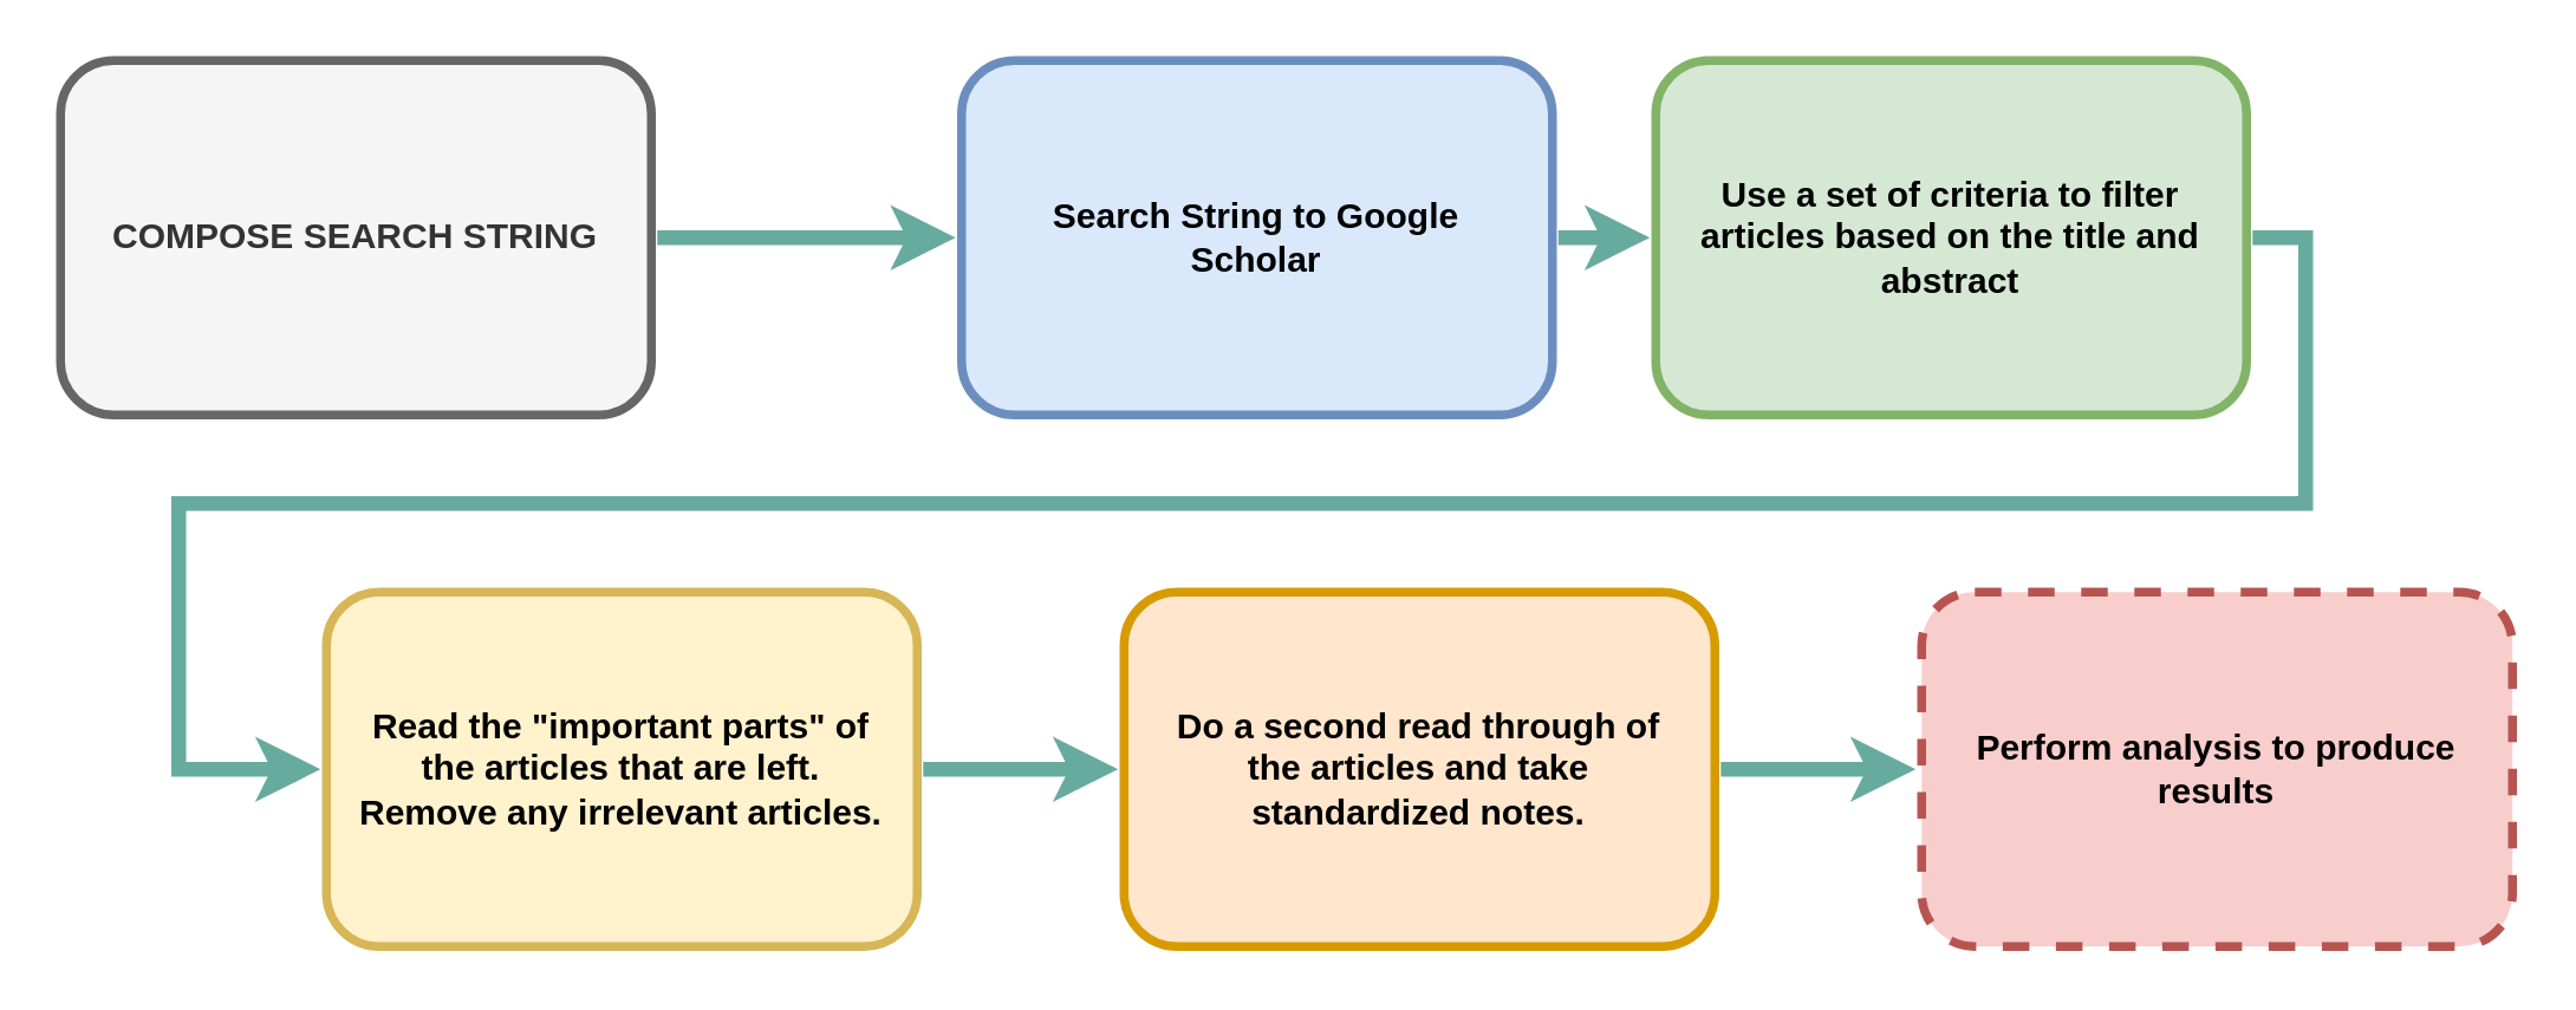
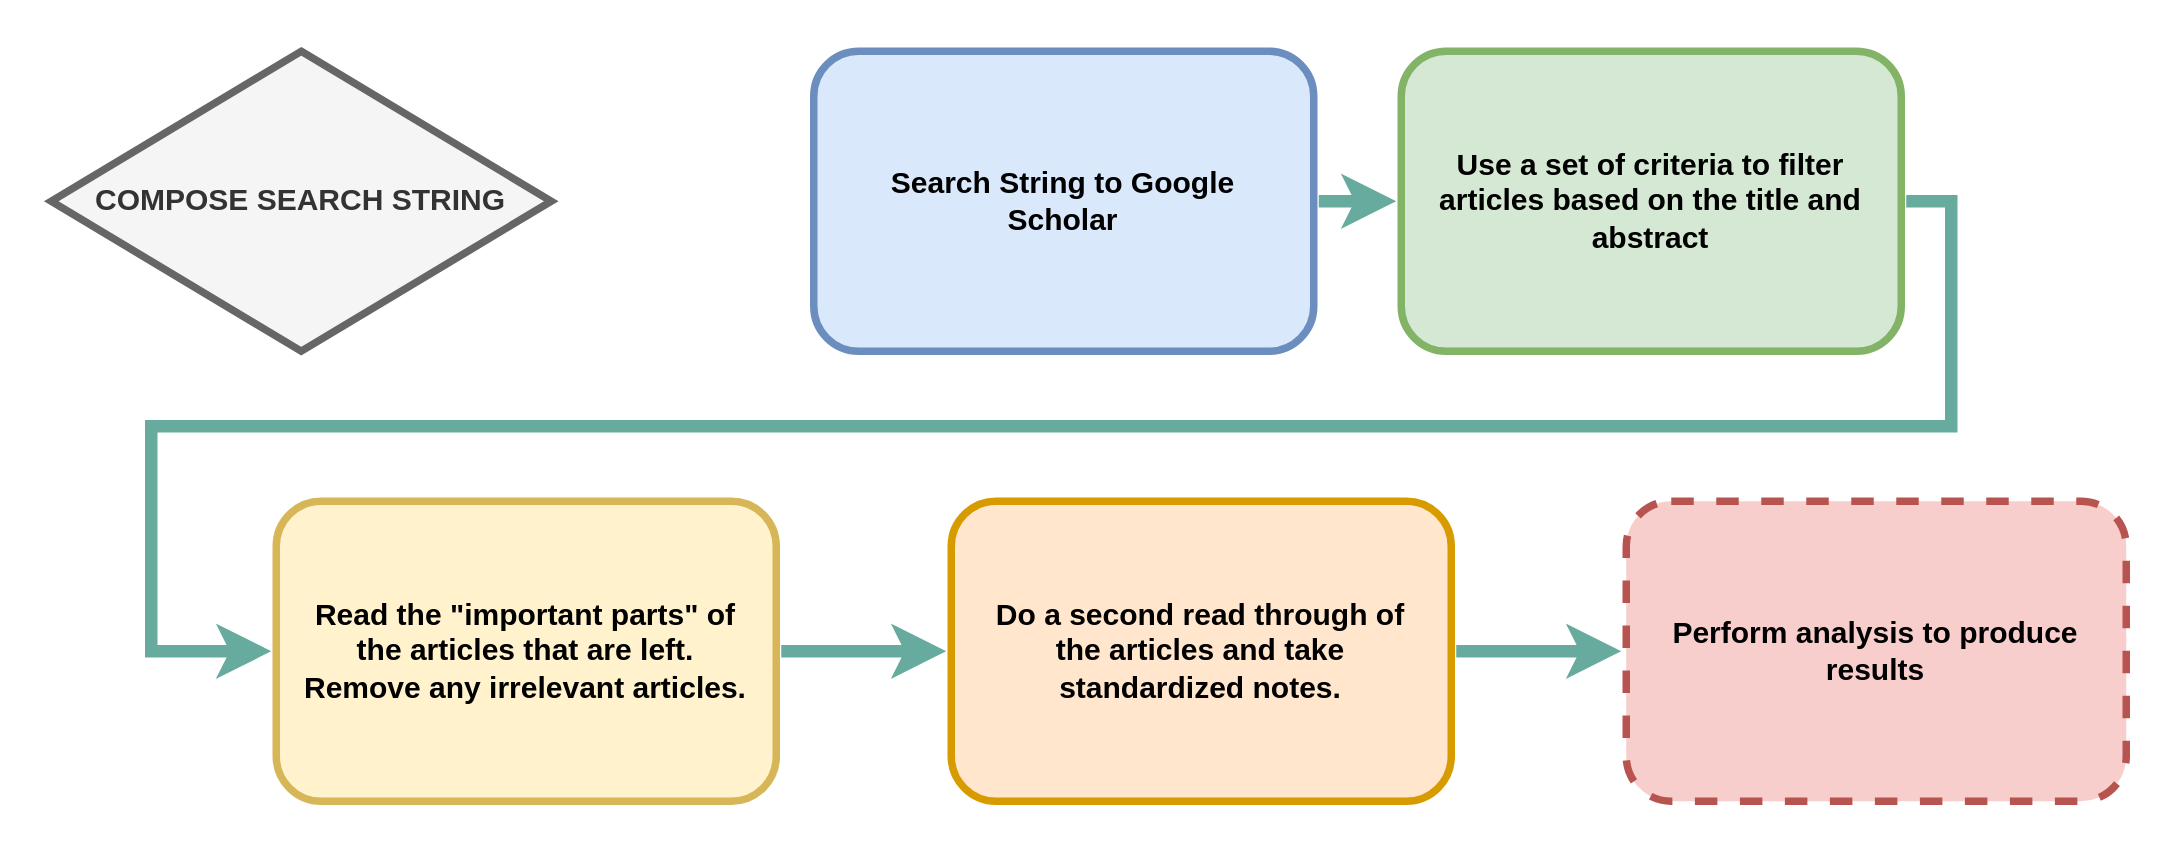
  <mxCell id="0" />
  <mxCell id="1" parent="0" />
- <mxCell id="2" style="edgeStyle=orthogonalEdgeStyle;rounded=0;orthogonalLoop=1;jettySize=auto;html=1;exitX=1;exitY=0.5;exitDx=0;exitDy=0;entryX=0;entryY=0.5;entryDx=0;entryDy=0;strokeWidth=5;strokeColor=#67AB9F;" parent="1" source="3" target="5" edge="1"><mxGeometry relative="1" as="geometry" /></mxCell>
- <mxCell id="3" value="COMPOSE SEARCH STRING" style="rounded=1;whiteSpace=wrap;html=1;fillColor=#f5f5f5;strokeColor=#666666;fontColor=#333333;fontStyle=1;strokeWidth=3;perimeterSpacing=2;glass=0;shadow=0;labelBackgroundColor=none;labelBorderColor=none;textShadow=0;spacingTop=0;spacing=9;" parent="1" vertex="1"><mxGeometry x="20" y="20" width="200" height="120" as="geometry" /></mxCell>
+ <mxCell id="3" value="COMPOSE SEARCH STRING" style="rhombus;whiteSpace=wrap;html=1;fillColor=#f5f5f5;strokeColor=#666666;fontColor=#333333;fontStyle=1;strokeWidth=3;perimeterSpacing=2;glass=0;shadow=0;labelBackgroundColor=none;labelBorderColor=none;textShadow=0;spacingTop=0;spacing=9;" parent="1" vertex="1"><mxGeometry x="20" y="20" width="200" height="120" as="geometry" /></mxCell>
  <mxCell id="4" style="edgeStyle=orthogonalEdgeStyle;rounded=0;orthogonalLoop=1;jettySize=auto;html=1;strokeWidth=5;strokeColor=#67AB9F;" parent="1" source="5" target="7" edge="1"><mxGeometry relative="1" as="geometry" /></mxCell>
  <mxCell id="5" value="&lt;div&gt;Search String to Google Scholar&lt;/div&gt;" style="rounded=1;whiteSpace=wrap;html=1;fillColor=#dae8fc;strokeColor=#6c8ebf;fontStyle=1;strokeWidth=3;perimeterSpacing=2;glass=0;shadow=0;labelBackgroundColor=none;labelBorderColor=none;textShadow=0;spacingTop=0;spacing=9;" parent="1" vertex="1"><mxGeometry x="325" y="20" width="200" height="120" as="geometry" /></mxCell>
  <mxCell id="6" style="edgeStyle=orthogonalEdgeStyle;rounded=0;orthogonalLoop=1;jettySize=auto;html=1;exitX=1;exitY=0.5;exitDx=0;exitDy=0;entryX=0;entryY=0.5;entryDx=0;entryDy=0;strokeWidth=5;strokeColor=#67AB9F;" parent="1" source="7" target="9" edge="1"><mxGeometry relative="1" as="geometry"><Array as="points"><mxPoint x="780" y="80" /><mxPoint x="780" y="170" /><mxPoint x="60" y="170" /><mxPoint x="60" y="260" /></Array></mxGeometry></mxCell>
  <mxCell id="7" value="Use a set of criteria to filter articles based on the title and abstract" style="rounded=1;whiteSpace=wrap;html=1;fillColor=#d5e8d4;strokeColor=#82b366;fontStyle=1;strokeWidth=3;perimeterSpacing=2;glass=0;shadow=0;labelBackgroundColor=none;labelBorderColor=none;textShadow=0;spacingTop=0;spacing=9;" parent="1" vertex="1"><mxGeometry x="560" y="20" width="200" height="120" as="geometry" /></mxCell>
  <mxCell id="8" style="edgeStyle=orthogonalEdgeStyle;rounded=0;orthogonalLoop=1;jettySize=auto;html=1;exitX=1;exitY=0.5;exitDx=0;exitDy=0;entryX=0;entryY=0.5;entryDx=0;entryDy=0;strokeWidth=5;strokeColor=#67AB9F;" parent="1" source="9" target="11" edge="1"><mxGeometry relative="1" as="geometry" /></mxCell>
  <mxCell id="9" value="&lt;div&gt;Read the &quot;important parts&quot; of the articles that are left. Remove any irrelevant articles.&lt;/div&gt;" style="rounded=1;whiteSpace=wrap;html=1;fillColor=#fff2cc;strokeColor=#d6b656;fontStyle=1;strokeWidth=3;perimeterSpacing=2;glass=0;shadow=0;labelBackgroundColor=none;labelBorderColor=none;textShadow=0;spacingTop=0;spacing=9;" parent="1" vertex="1"><mxGeometry x="110" y="200" width="200" height="120" as="geometry" /></mxCell>
  <mxCell id="10" style="edgeStyle=orthogonalEdgeStyle;rounded=0;orthogonalLoop=1;jettySize=auto;html=1;entryX=0;entryY=0.5;entryDx=0;entryDy=0;strokeWidth=5;strokeColor=#67AB9F;" parent="1" source="11" target="12" edge="1"><mxGeometry relative="1" as="geometry" /></mxCell>
  <mxCell id="11" value="Do a second read through of the articles and take standardized notes." style="rounded=1;whiteSpace=wrap;html=1;fillColor=#ffe6cc;strokeColor=#d79b00;fontStyle=1;strokeWidth=3;perimeterSpacing=2;glass=0;shadow=0;labelBackgroundColor=none;labelBorderColor=none;textShadow=0;spacingTop=0;spacing=9;" parent="1" vertex="1"><mxGeometry x="380" y="200" width="200" height="120" as="geometry" /></mxCell>
  <mxCell id="12" value="Perform analysis to produce results" style="rounded=1;whiteSpace=wrap;html=1;fillColor=#f8cecc;strokeColor=#b85450;fontStyle=1;strokeWidth=3;perimeterSpacing=2;glass=0;shadow=0;labelBackgroundColor=none;labelBorderColor=none;textShadow=0;spacingTop=0;spacing=9;dashed=1;" parent="1" vertex="1"><mxGeometry x="650" y="200" width="200" height="120" as="geometry" /></mxCell>
